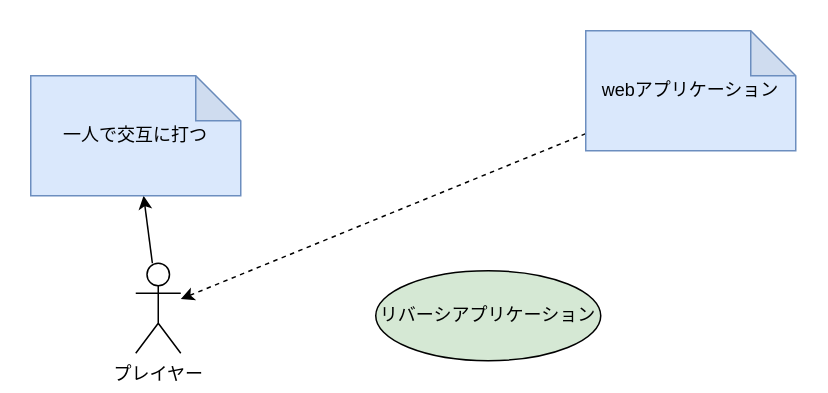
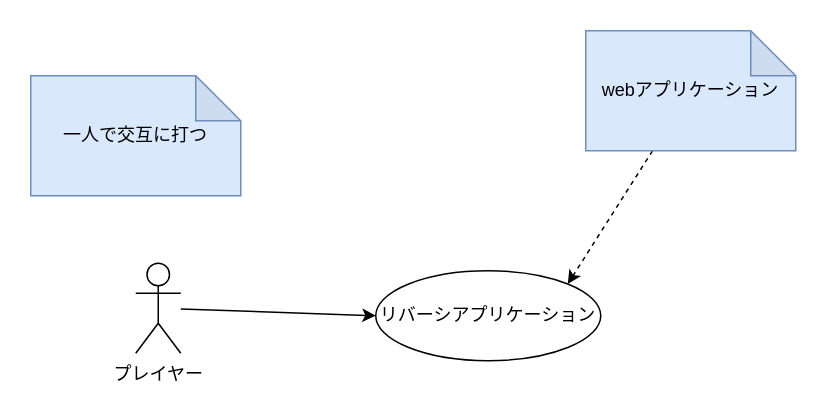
  <mxCell id="0" />
  <mxCell id="1" parent="0" />
- <mxCell id="2" value="リバーシアプリケーション" style="ellipse;whiteSpace=wrap;html=1;fillColor=#d5e8d4;" vertex="1" parent="1"><mxGeometry x="250" y="180" width="150" height="60" as="geometry" /></mxCell>
- <mxCell id="3" style="edgeStyle=none;html=1;" edge="1" parent="1" source="4" target="7"><mxGeometry relative="1" as="geometry" /></mxCell>
+ <mxCell id="2" value="リバーシアプリケーション" style="ellipse;whiteSpace=wrap;html=1;" vertex="1" parent="1"><mxGeometry x="250" y="180" width="150" height="60" as="geometry" /></mxCell>
+ <mxCell id="3" style="edgeStyle=none;html=1;entryX=0;entryY=0.5;entryDx=0;entryDy=0;" edge="1" parent="1" source="4" target="2"><mxGeometry relative="1" as="geometry" /></mxCell>
  <mxCell id="4" value="プレイヤー" style="shape=umlActor;verticalLabelPosition=bottom;verticalAlign=top;html=1;" vertex="1" parent="1"><mxGeometry x="90" y="175" width="30" height="60" as="geometry" /></mxCell>
- <mxCell id="5" style="html=1;dashed=1;strokeColor=default;" edge="1" parent="1" source="6" target="4"><mxGeometry relative="1" as="geometry" /></mxCell>
+ <mxCell id="5" style="html=1;entryX=1;entryY=0;entryDx=0;entryDy=0;dashed=1;strokeColor=default;" edge="1" parent="1" source="6" target="2"><mxGeometry relative="1" as="geometry" /></mxCell>
  <mxCell id="6" value="webアプリケーション" style="shape=note;whiteSpace=wrap;html=1;backgroundOutline=1;darkOpacity=0.05;fillColor=#dae8fc;strokeColor=#6c8ebf;" vertex="1" parent="1"><mxGeometry x="390" y="20" width="140" height="80" as="geometry" /></mxCell>
  <mxCell id="7" value="一人で交互に打つ" style="shape=note;whiteSpace=wrap;html=1;backgroundOutline=1;darkOpacity=0.05;fillColor=#dae8fc;strokeColor=#6c8ebf;" vertex="1" parent="1"><mxGeometry x="20" y="50" width="140" height="80" as="geometry" /></mxCell>
